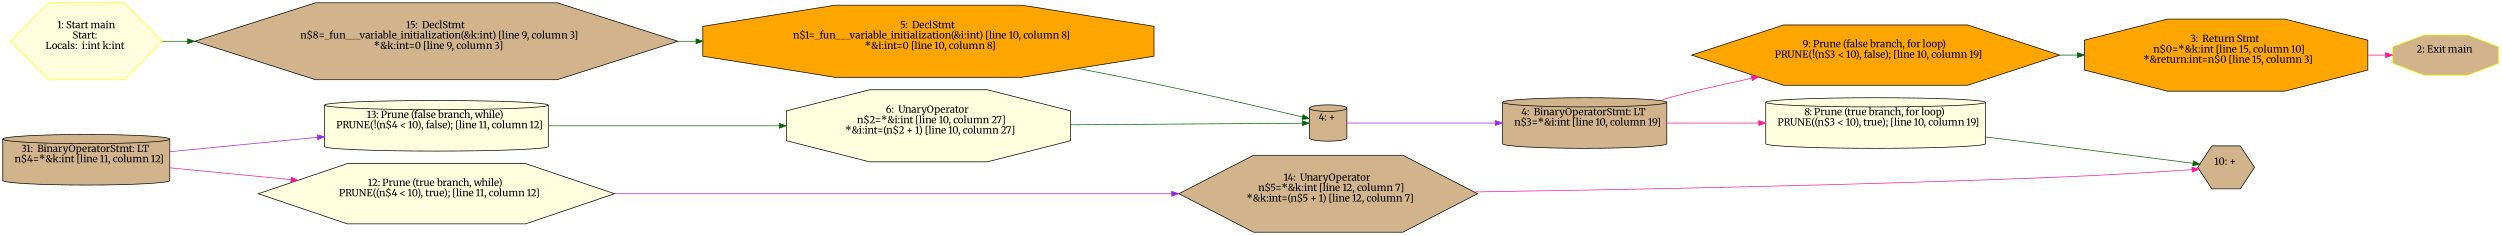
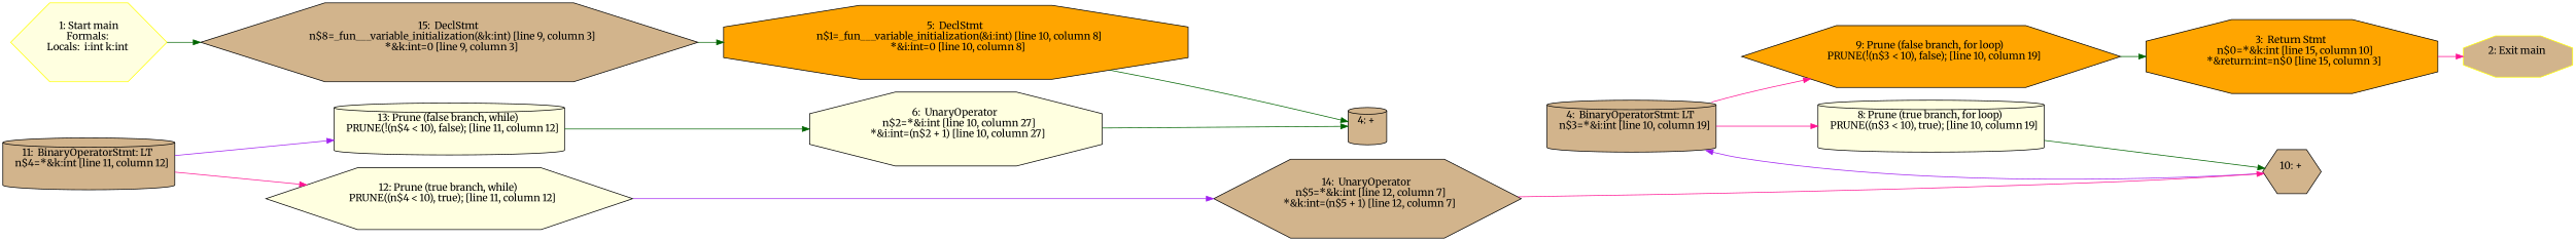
  digraph {
    fontname=Merriweather
    rankdir=LR
    node [fillcolor=tan fontname=Merriweather shape=hexagon style=filled]
    edge [color=darkgreen fontname=Merriweather]
-   n1 [color=yellow fillcolor=lightyellow label="1: Start main\nStart: \nLocals:  i:int k:int \n  "]
+   n1 [color=yellow fillcolor=lightyellow label="1: Start main\nFormals: \nLocals:  i:int k:int \n  "]
    n2 [label="15:  DeclStmt \n   n$8=_fun___variable_initialization(&k:int) [line 9, column 3]\n  *&k:int=0 [line 9, column 3]\n "]
    n3 [fillcolor=orange label="5:  DeclStmt \n   n$1=_fun___variable_initialization(&i:int) [line 10, column 8]\n  *&i:int=0 [line 10, column 8]\n " shape=octagon]
    n4 [label="4: + \n  " shape=cylinder]
    n5 [color=yellow label="2: Exit main \n  " shape=octagon]
    n6 [fillcolor=orange label="3:  Return Stmt \n   n$0=*&k:int [line 15, column 10]\n  *&return:int=n$0 [line 15, column 3]\n " shape=octagon]
    n7 [label="4:  BinaryOperatorStmt: LT \n   n$3=*&i:int [line 10, column 19]\n " shape=cylinder]
    n8 [fillcolor=lightyellow label="8: Prune (true branch, for loop) \n   PRUNE((n$3 < 10), true); [line 10, column 19]\n " shape=cylinder]
    n9 [fillcolor=orange label="9: Prune (false branch, for loop) \n   PRUNE(!(n$3 < 10), false); [line 10, column 19]\n "]
    n10 [label="10: + \n  "]
    n11 [fillcolor=lightyellow label="6:  UnaryOperator \n   n$2=*&i:int [line 10, column 27]\n  *&i:int=(n$2 + 1) [line 10, column 27]\n " shape=octagon]
-   n12 [label="31:  BinaryOperatorStmt: LT \n   n$4=*&k:int [line 11, column 12]\n " shape=cylinder]
+   n12 [label="11:  BinaryOperatorStmt: LT \n   n$4=*&k:int [line 11, column 12]\n " shape=cylinder]
    n13 [fillcolor=lightyellow label="12: Prune (true branch, while) \n   PRUNE((n$4 < 10), true); [line 11, column 12]\n "]
    n14 [fillcolor=lightyellow label="13: Prune (false branch, while) \n   PRUNE(!(n$4 < 10), false); [line 11, column 12]\n " shape=cylinder]
    n15 [label="14:  UnaryOperator \n   n$5=*&k:int [line 12, column 7]\n  *&k:int=(n$5 + 1) [line 12, column 7]\n "]
    n1 -> n2
    n2 -> n3
    n3 -> n4
-   n4 -> n7 [color=purple]
+   n10 -> n7 [color=purple]
    n6 -> n5 [color=deeppink]
    n7 -> n8 [color=deeppink]
    n7 -> n9 [color=deeppink]
    n8 -> n10
    n9 -> n6
    n11 -> n4
    n12 -> n13 [color=deeppink]
    n12 -> n14 [color=purple]
    n13 -> n15 [color=purple]
    n14 -> n11
    n15 -> n10 [color=deeppink]
  }
